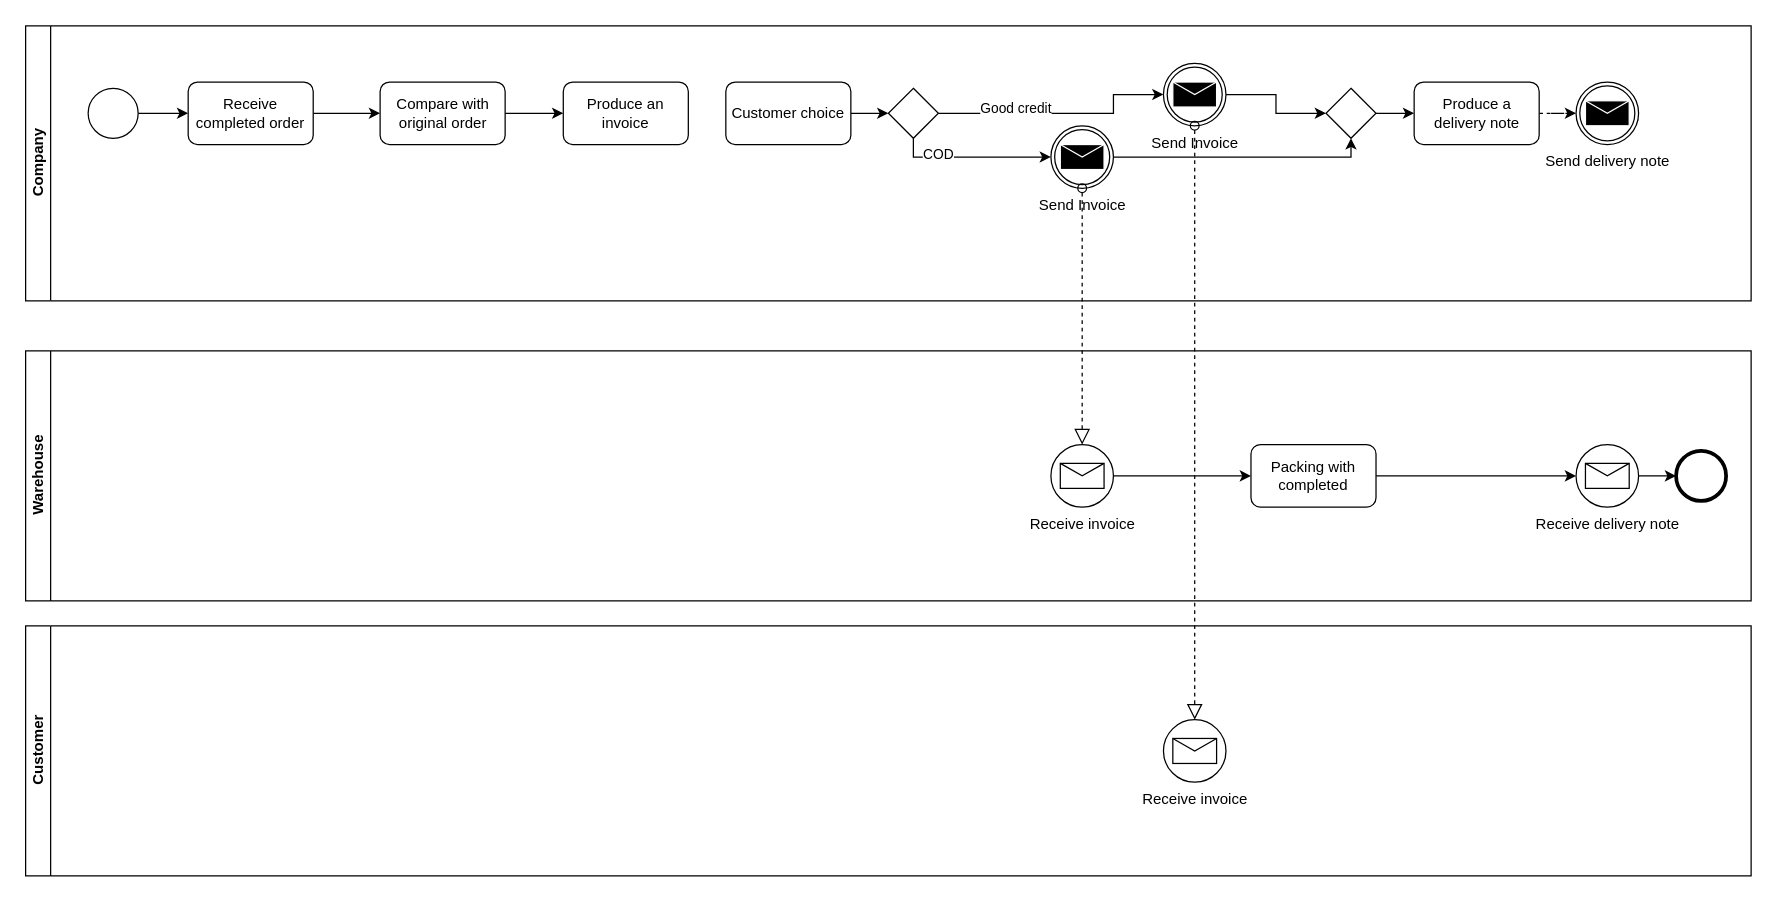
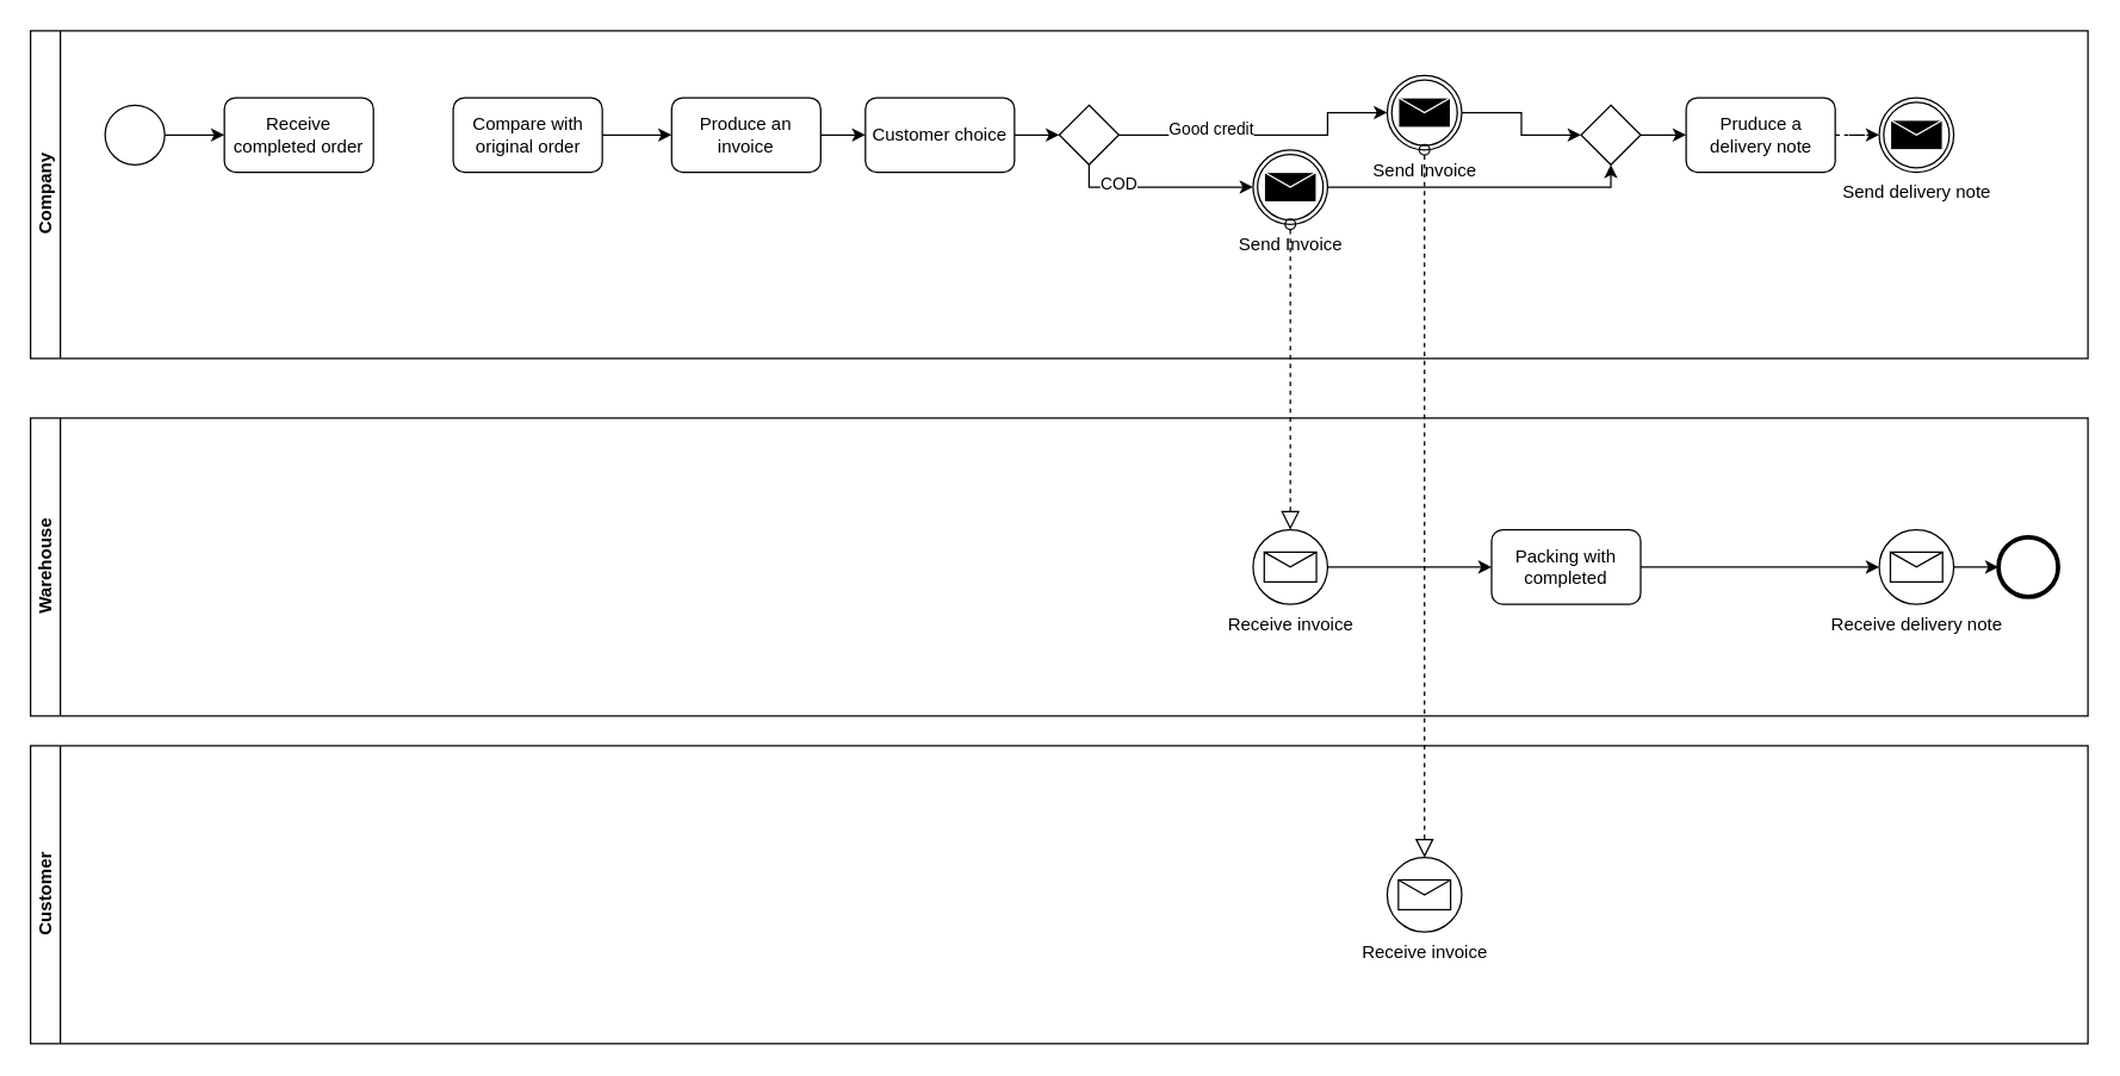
  <mxCell id="0" />
  <mxCell id="1" parent="0" />
  <mxCell id="2" value="Company" style="swimlane;html=1;horizontal=0;startSize=20;" parent="1" vertex="1"><mxGeometry x="20" y="20" width="1380" height="220" as="geometry" /></mxCell>
  <mxCell id="3" style="edgeStyle=orthogonalEdgeStyle;rounded=0;orthogonalLoop=1;jettySize=auto;html=1;entryX=0;entryY=0.5;entryDx=0;entryDy=0;" edge="1" parent="2" source="4" target="6"><mxGeometry relative="1" as="geometry" /></mxCell>
  <mxCell id="4" value="" style="shape=mxgraph.bpmn.shape;html=1;verticalLabelPosition=bottom;labelBackgroundColor=#ffffff;verticalAlign=top;align=center;perimeter=ellipsePerimeter;outlineConnect=0;outline=standard;symbol=general;" vertex="1" parent="2"><mxGeometry x="50" y="50" width="40" height="40" as="geometry" /></mxCell>
- <mxCell id="5" style="edgeStyle=orthogonalEdgeStyle;rounded=0;orthogonalLoop=1;jettySize=auto;html=1;entryX=0;entryY=0.5;entryDx=0;entryDy=0;" edge="1" parent="2" source="6" target="8"><mxGeometry relative="1" as="geometry" /></mxCell>
  <mxCell id="6" value="Receive completed order" style="shape=ext;rounded=1;html=1;whiteSpace=wrap;" vertex="1" parent="2"><mxGeometry x="130" y="45" width="100" height="50" as="geometry" /></mxCell>
  <mxCell id="7" style="edgeStyle=orthogonalEdgeStyle;rounded=0;orthogonalLoop=1;jettySize=auto;html=1;entryX=0;entryY=0.5;entryDx=0;entryDy=0;" edge="1" parent="2" source="8" target="10"><mxGeometry relative="1" as="geometry" /></mxCell>
  <mxCell id="8" value="Compare with original order" style="shape=ext;rounded=1;html=1;whiteSpace=wrap;" vertex="1" parent="2"><mxGeometry x="283.5" y="45" width="100" height="50" as="geometry" /></mxCell>
+ <mxCell id="9" style="edgeStyle=orthogonalEdgeStyle;rounded=0;orthogonalLoop=1;jettySize=auto;html=1;" edge="1" parent="2" source="10" target="12"><mxGeometry relative="1" as="geometry" /></mxCell>
  <mxCell id="10" value="Produce an invoice" style="shape=ext;rounded=1;html=1;whiteSpace=wrap;" vertex="1" parent="2"><mxGeometry x="430" y="45" width="100" height="50" as="geometry" /></mxCell>
  <mxCell id="11" style="edgeStyle=orthogonalEdgeStyle;rounded=0;orthogonalLoop=1;jettySize=auto;html=1;" edge="1" parent="2" source="12" target="15"><mxGeometry relative="1" as="geometry" /></mxCell>
  <mxCell id="12" value="Customer choice" style="shape=ext;rounded=1;html=1;whiteSpace=wrap;" vertex="1" parent="2"><mxGeometry x="560" y="45" width="100" height="50" as="geometry" /></mxCell>
  <mxCell id="13" style="edgeStyle=orthogonalEdgeStyle;rounded=0;orthogonalLoop=1;jettySize=auto;html=1;entryX=0;entryY=0.5;entryDx=0;entryDy=0;" edge="1" parent="2" source="15" target="19"><mxGeometry relative="1" as="geometry"><Array as="points"><mxPoint x="870" y="70" /><mxPoint x="870" y="55" /></Array></mxGeometry></mxCell>
  <mxCell id="14" value="Good credit" style="edgeLabel;html=1;align=center;verticalAlign=middle;resizable=0;points=[];" vertex="1" connectable="0" parent="13"><mxGeometry x="-0.378" y="1" relative="1" as="geometry"><mxPoint y="-4" as="offset" /></mxGeometry></mxCell>
  <mxCell id="15" value="" style="rhombus;whiteSpace=wrap;html=1;" vertex="1" parent="2"><mxGeometry x="690" y="50" width="40" height="40" as="geometry" /></mxCell>
  <mxCell id="16" style="edgeStyle=orthogonalEdgeStyle;rounded=0;orthogonalLoop=1;jettySize=auto;html=1;entryX=0.5;entryY=1;entryDx=0;entryDy=0;" edge="1" parent="2" source="17" target="24"><mxGeometry relative="1" as="geometry"><Array as="points"><mxPoint x="1060" y="105" /></Array></mxGeometry></mxCell>
  <mxCell id="17" value="Send Invoice" style="shape=mxgraph.bpmn.shape;html=1;verticalLabelPosition=bottom;labelBackgroundColor=#ffffff;verticalAlign=top;align=center;perimeter=ellipsePerimeter;outlineConnect=0;outline=throwing;symbol=message;" vertex="1" parent="2"><mxGeometry x="820" y="80" width="50" height="50" as="geometry" /></mxCell>
  <mxCell id="18" style="edgeStyle=orthogonalEdgeStyle;rounded=0;orthogonalLoop=1;jettySize=auto;html=1;entryX=0;entryY=0.5;entryDx=0;entryDy=0;" edge="1" parent="2" source="19" target="24"><mxGeometry relative="1" as="geometry" /></mxCell>
  <mxCell id="19" value="Send Invoice" style="shape=mxgraph.bpmn.shape;html=1;verticalLabelPosition=bottom;labelBackgroundColor=#ffffff;verticalAlign=top;align=center;perimeter=ellipsePerimeter;outlineConnect=0;outline=throwing;symbol=message;" vertex="1" parent="2"><mxGeometry x="910" y="30" width="50" height="50" as="geometry" /></mxCell>
  <mxCell id="20" value="Send delivery note" style="shape=mxgraph.bpmn.shape;html=1;verticalLabelPosition=bottom;labelBackgroundColor=#ffffff;verticalAlign=top;align=center;perimeter=ellipsePerimeter;outlineConnect=0;outline=throwing;symbol=message;" vertex="1" parent="2"><mxGeometry x="1240" y="45" width="50" height="50" as="geometry" /></mxCell>
  <mxCell id="21" style="edgeStyle=orthogonalEdgeStyle;rounded=0;orthogonalLoop=1;jettySize=auto;html=1;" edge="1" parent="2" source="15" target="17"><mxGeometry relative="1" as="geometry"><Array as="points"><mxPoint x="710" y="105" /></Array></mxGeometry></mxCell>
  <mxCell id="22" value="COD" style="edgeLabel;html=1;align=center;verticalAlign=middle;resizable=0;points=[];" vertex="1" connectable="0" parent="21"><mxGeometry x="-0.462" y="3" relative="1" as="geometry"><mxPoint as="offset" /></mxGeometry></mxCell>
  <mxCell id="23" style="edgeStyle=orthogonalEdgeStyle;rounded=0;orthogonalLoop=1;jettySize=auto;html=1;" edge="1" parent="2" source="24" target="26"><mxGeometry relative="1" as="geometry" /></mxCell>
  <mxCell id="24" value="" style="rhombus;whiteSpace=wrap;html=1;" vertex="1" parent="2"><mxGeometry x="1040" y="50" width="40" height="40" as="geometry" /></mxCell>
  <mxCell id="25" style="edgeStyle=orthogonalEdgeStyle;rounded=0;orthogonalLoop=1;jettySize=auto;html=1;dashed=1;" edge="1" parent="2" source="26" target="20"><mxGeometry relative="1" as="geometry" /></mxCell>
- <mxCell id="26" value="Produce a delivery note" style="shape=ext;rounded=1;html=1;whiteSpace=wrap;" vertex="1" parent="2"><mxGeometry x="1110.5" y="45" width="100" height="50" as="geometry" /></mxCell>
+ <mxCell id="26" value="Pruduce a delivery note" style="shape=ext;rounded=1;html=1;whiteSpace=wrap;" vertex="1" parent="2"><mxGeometry x="1110.5" y="45" width="100" height="50" as="geometry" /></mxCell>
  <mxCell id="27" value="Customer" style="swimlane;html=1;horizontal=0;startSize=20;" vertex="1" parent="1"><mxGeometry x="20" y="500" width="1380" height="200" as="geometry" /></mxCell>
  <mxCell id="28" value="Receive invoice" style="shape=mxgraph.bpmn.shape;html=1;verticalLabelPosition=bottom;labelBackgroundColor=#ffffff;verticalAlign=top;align=center;perimeter=ellipsePerimeter;outlineConnect=0;outline=standard;symbol=message;" vertex="1" parent="27"><mxGeometry x="910" y="75" width="50" height="50" as="geometry" /></mxCell>
  <mxCell id="29" value="Warehouse" style="swimlane;html=1;horizontal=0;startSize=20;" vertex="1" parent="1"><mxGeometry x="20" y="280" width="1380" height="200" as="geometry" /></mxCell>
  <mxCell id="30" style="edgeStyle=orthogonalEdgeStyle;rounded=0;orthogonalLoop=1;jettySize=auto;html=1;entryX=0;entryY=0.5;entryDx=0;entryDy=0;" edge="1" parent="29" source="31" target="33"><mxGeometry relative="1" as="geometry" /></mxCell>
  <mxCell id="31" value="Receive invoice" style="shape=mxgraph.bpmn.shape;html=1;verticalLabelPosition=bottom;labelBackgroundColor=#ffffff;verticalAlign=top;align=center;perimeter=ellipsePerimeter;outlineConnect=0;outline=standard;symbol=message;" vertex="1" parent="29"><mxGeometry x="820" y="75" width="50" height="50" as="geometry" /></mxCell>
  <mxCell id="32" style="edgeStyle=orthogonalEdgeStyle;rounded=0;orthogonalLoop=1;jettySize=auto;html=1;" edge="1" parent="29" source="33" target="35"><mxGeometry relative="1" as="geometry" /></mxCell>
  <mxCell id="33" value="Packing with completed" style="shape=ext;rounded=1;html=1;whiteSpace=wrap;" vertex="1" parent="29"><mxGeometry x="980" y="75" width="100" height="50" as="geometry" /></mxCell>
  <mxCell id="34" style="edgeStyle=orthogonalEdgeStyle;rounded=0;orthogonalLoop=1;jettySize=auto;html=1;" edge="1" parent="29" source="35" target="36"><mxGeometry relative="1" as="geometry" /></mxCell>
  <mxCell id="35" value="Receive delivery note" style="shape=mxgraph.bpmn.shape;html=1;verticalLabelPosition=bottom;labelBackgroundColor=#ffffff;verticalAlign=top;align=center;perimeter=ellipsePerimeter;outlineConnect=0;outline=standard;symbol=message;" vertex="1" parent="29"><mxGeometry x="1240" y="75" width="50" height="50" as="geometry" /></mxCell>
  <mxCell id="36" value="" style="shape=mxgraph.bpmn.shape;html=1;verticalLabelPosition=bottom;labelBackgroundColor=#ffffff;verticalAlign=top;align=center;perimeter=ellipsePerimeter;outlineConnect=0;outline=end;symbol=general;" vertex="1" parent="29"><mxGeometry x="1320" y="80" width="40" height="40" as="geometry" /></mxCell>
  <mxCell id="37" value="" style="startArrow=oval;startFill=0;startSize=7;endArrow=block;endFill=0;endSize=10;dashed=1;html=1;exitX=0.5;exitY=1;exitDx=0;exitDy=0;entryX=0.5;entryY=0;entryDx=0;entryDy=0;" edge="1" parent="1" source="17" target="31"><mxGeometry width="100" relative="1" as="geometry"><mxPoint x="640" y="270" as="sourcePoint" /><mxPoint x="740" y="270" as="targetPoint" /></mxGeometry></mxCell>
  <mxCell id="38" value="" style="startArrow=oval;startFill=0;startSize=7;endArrow=block;endFill=0;endSize=10;dashed=1;html=1;entryX=0.5;entryY=0;entryDx=0;entryDy=0;" edge="1" parent="1" source="19" target="28"><mxGeometry width="100" relative="1" as="geometry"><mxPoint x="875" y="160" as="sourcePoint" /><mxPoint x="955" y="360" as="targetPoint" /></mxGeometry></mxCell>
